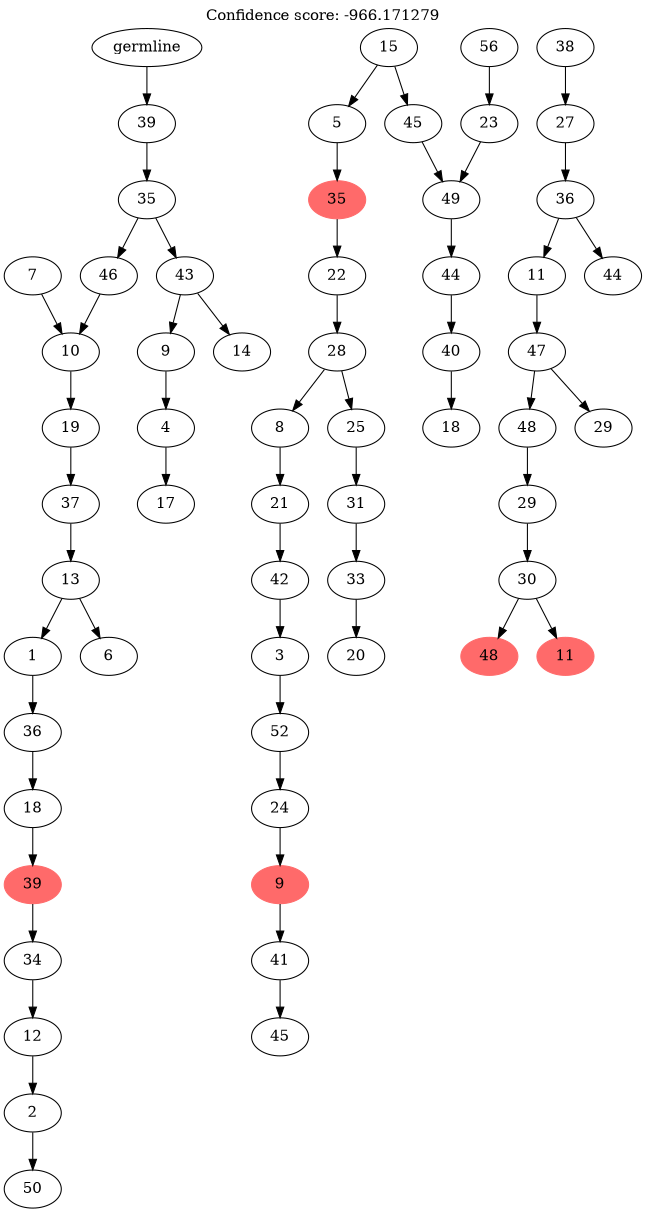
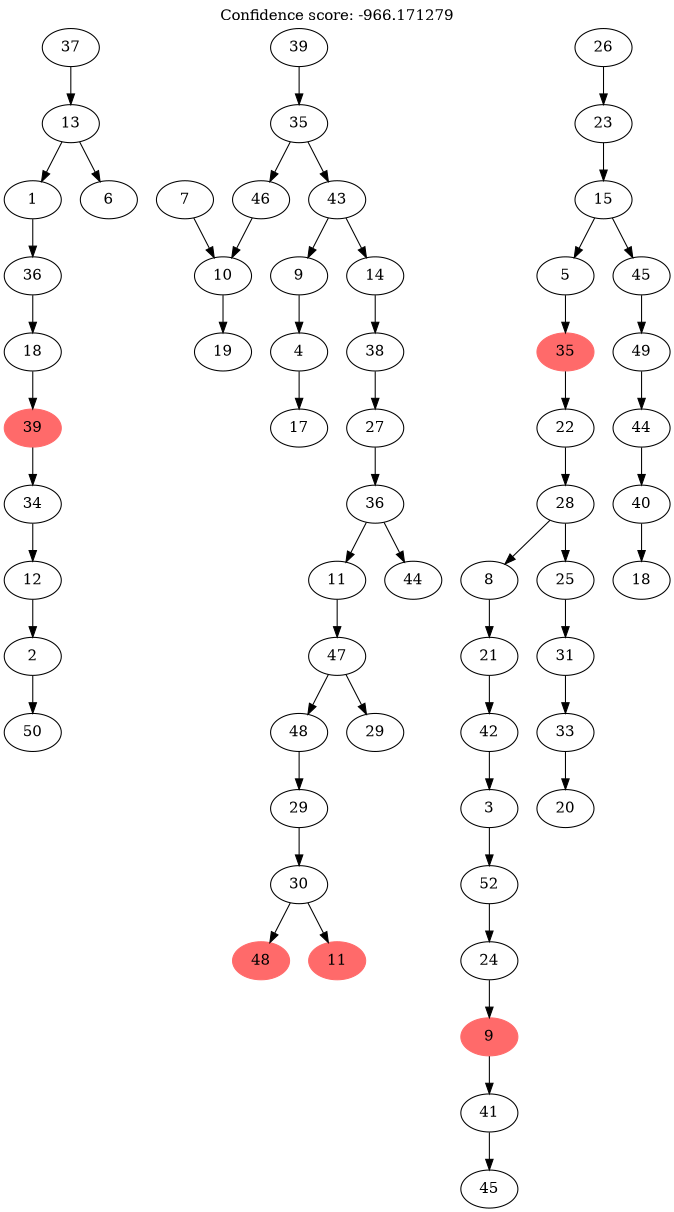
  digraph {
    label="Confidence score: -966.171279"
    labelloc=t
    n1 [label=2]
    n2 [label=50]
    n3 [label=12]
    n4 [label=34]
    n5 [color=indianred1 label=39 style=filled]
    n6 [label=18]
    n7 [label=36]
    n8 [label=1]
    n9 [label=13]
    n10 [label=6]
    n11 [label=37]
    n12 [label=19]
    n13 [label=10]
    n14 [label=7]
    n15 [label=46]
    n16 [label=41]
    n17 [label=45]
    n18 [color=indianred1 label=9 style=filled]
    n19 [label=24]
    n20 [label=52]
    n21 [label=3]
    n22 [label=42]
    n23 [label=21]
    n24 [label=8]
    n25 [label=20]
    n26 [label=33]
    n27 [label=31]
    n28 [label=25]
    n29 [label=28]
    n30 [label=22]
    n31 [color=indianred1 label=35 style=filled]
    n32 [label=5]
    n33 [label=40]
    n34 [label=18]
    n35 [label=44]
    n36 [label=49]
    n37 [label=45]
    n38 [label=15]
    n39 [label=23]
-   n40 [label=56]
+   n40 [label=26]
    n41 [label=17]
    n42 [label=4]
    n43 [label=9]
    n44 [label=30]
    n45 [color=indianred1 label=48 style=filled]
    n46 [color=indianred1 label=11 style=filled]
    n47 [label=29]
    n48 [label=48]
    n49 [label=47]
    n50 [label=29]
    n51 [label=11]
    n52 [label=36]
    n53 [label=44]
    n54 [label=27]
    n55 [label=38]
    n56 [label=14]
    n57 [label=43]
    n58 [label=35]
    n59 [label=39]
-   n60 [label=germline]
    n1 -> n2
    n3 -> n1
    n4 -> n3
    n5 -> n4
    n6 -> n5
    n7 -> n6
    n8 -> n7
    n9 -> n8
    n9 -> n10
    n11 -> n9
-   n12 -> n11
    n13 -> n12
    n14 -> n13
    n15 -> n13
    n16 -> n17
    n18 -> n16
    n19 -> n18
    n20 -> n19
    n21 -> n20
    n22 -> n21
    n23 -> n22
    n24 -> n23
    n26 -> n25
    n27 -> n26
    n28 -> n27
    n29 -> n24
    n29 -> n28
    n30 -> n29
    n31 -> n30
    n32 -> n31
    n33 -> n34
    n35 -> n33
    n36 -> n35
    n37 -> n36
    n38 -> n32
    n38 -> n37
-   n39 -> n36
+   n39 -> n38
    n40 -> n39
    n42 -> n41
    n43 -> n42
    n44 -> n45
    n44 -> n46
    n47 -> n44
    n48 -> n47
    n49 -> n48
    n49 -> n50
    n51 -> n49
    n52 -> n51
    n52 -> n53
    n54 -> n52
    n55 -> n54
+   n56 -> n55
    n57 -> n43
    n57 -> n56
    n58 -> n15
    n58 -> n57
    n59 -> n58
-   n60 -> n59
  }
